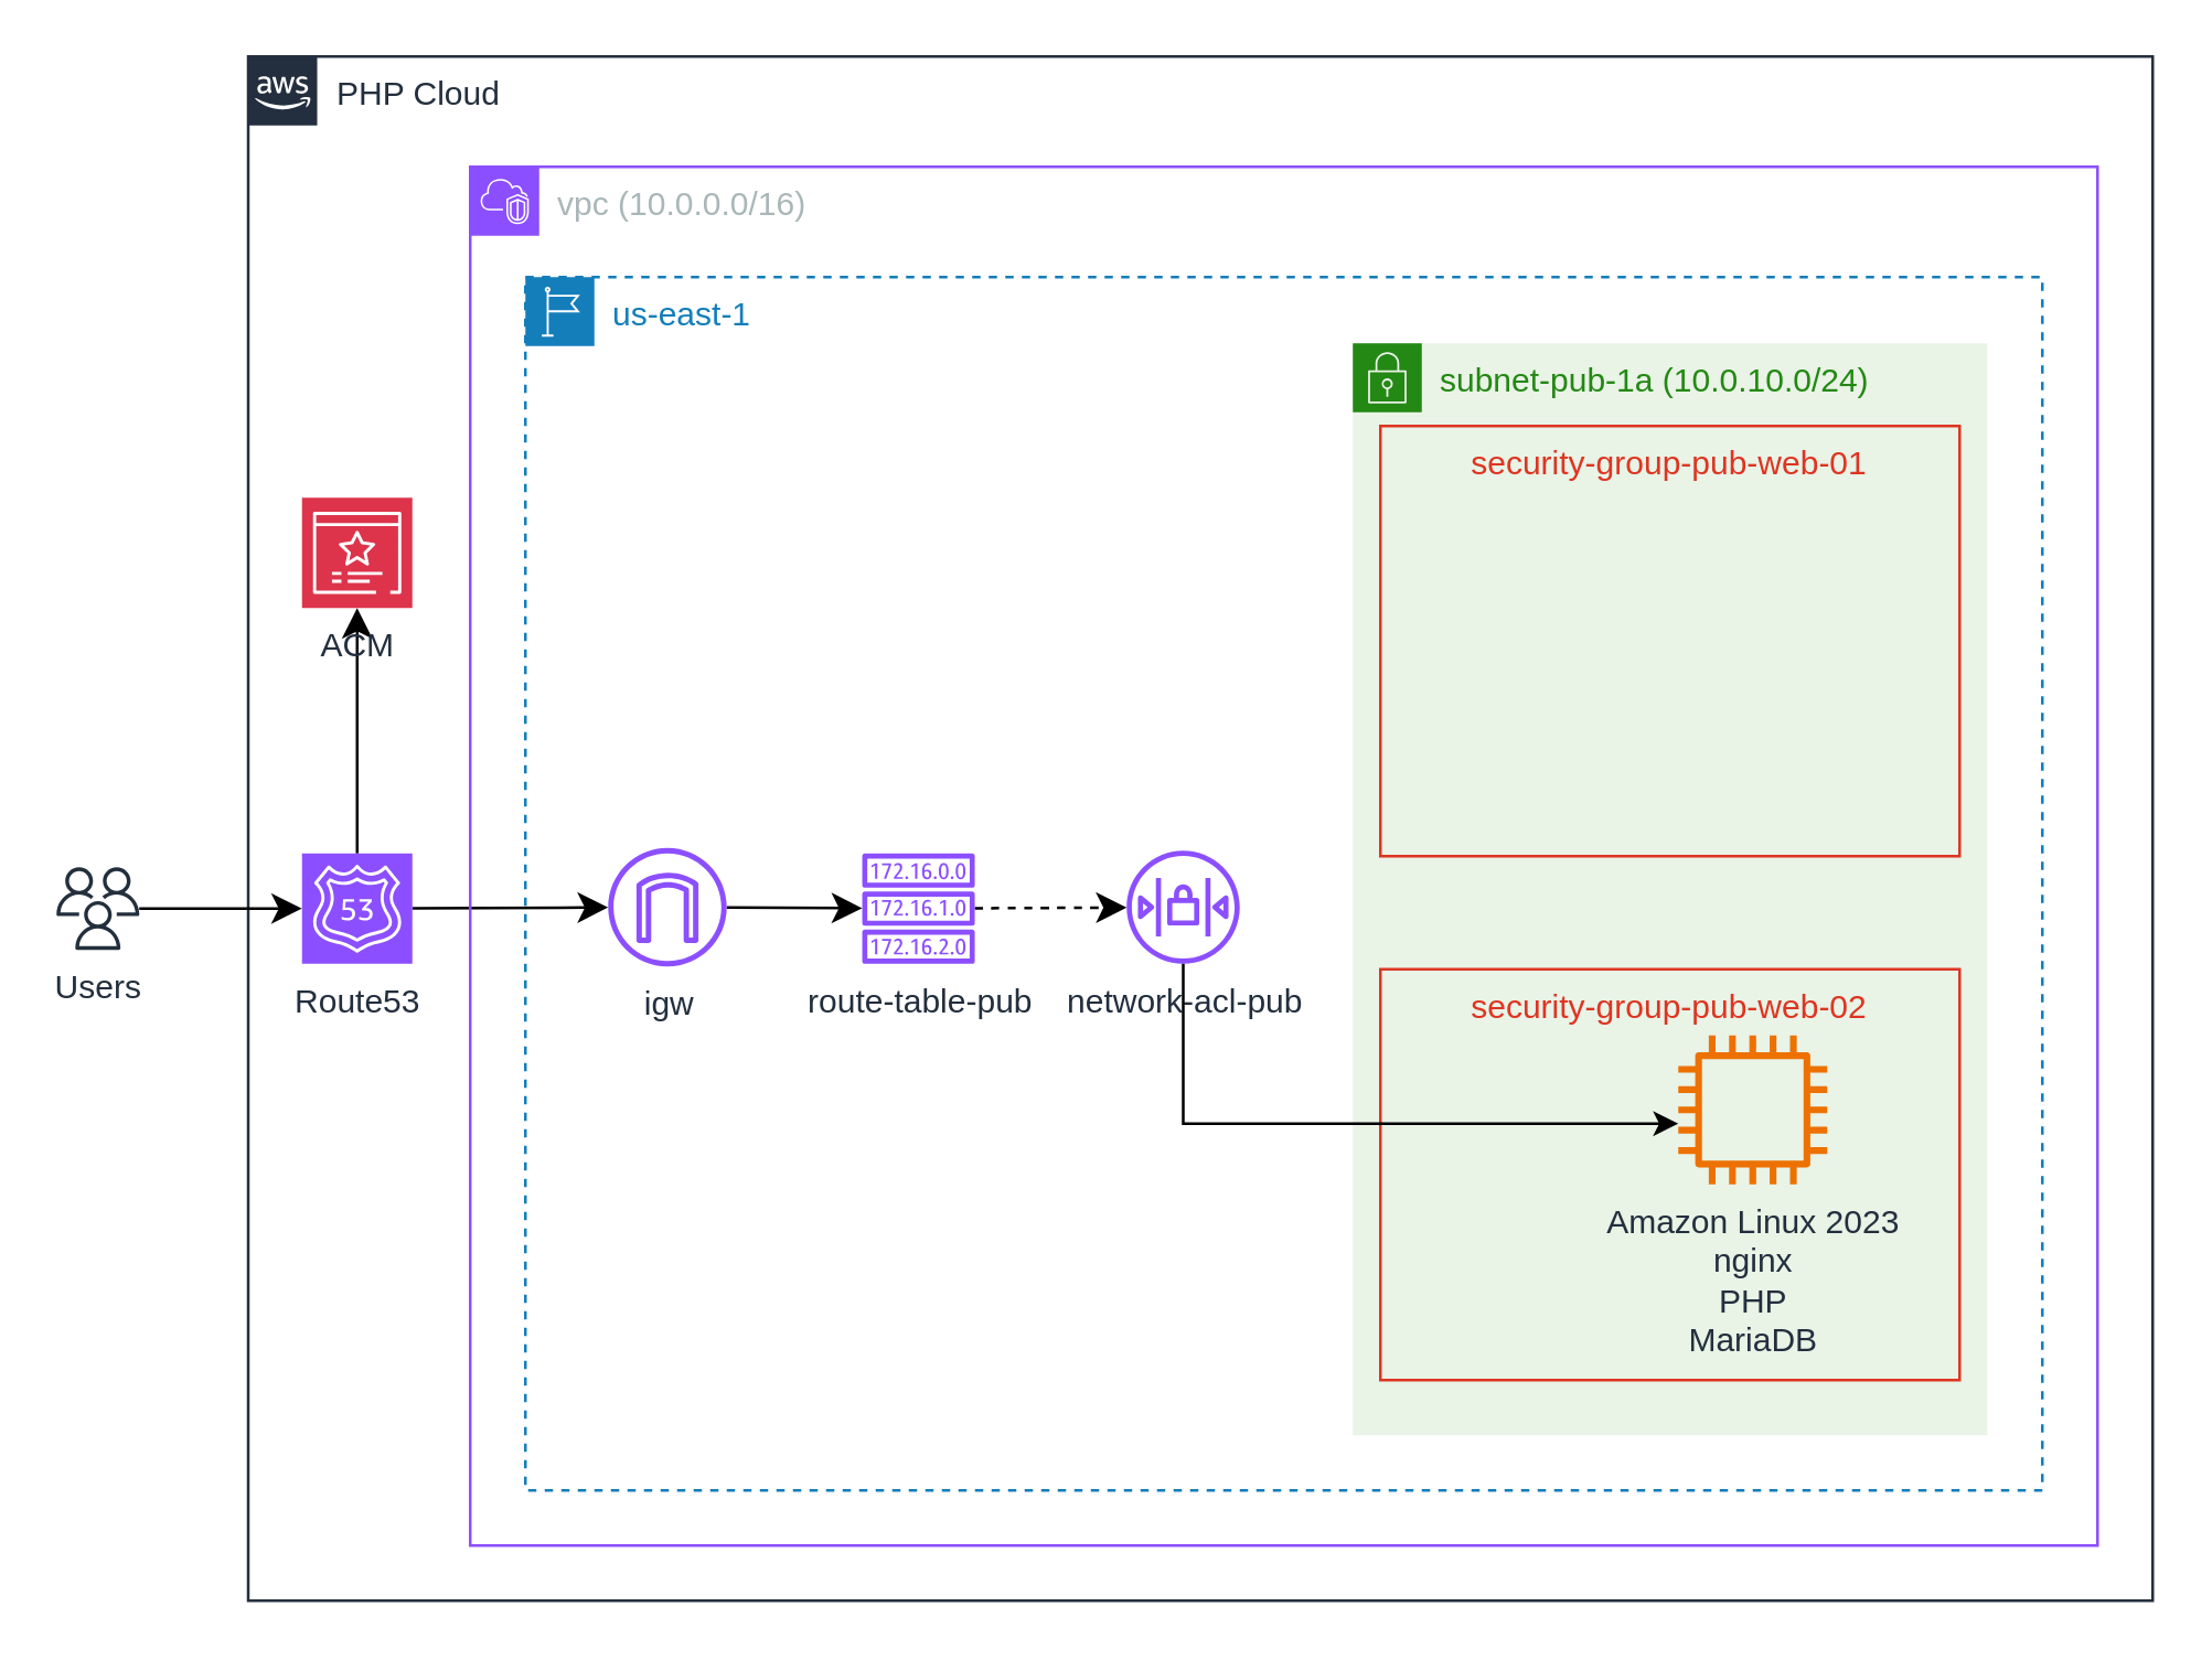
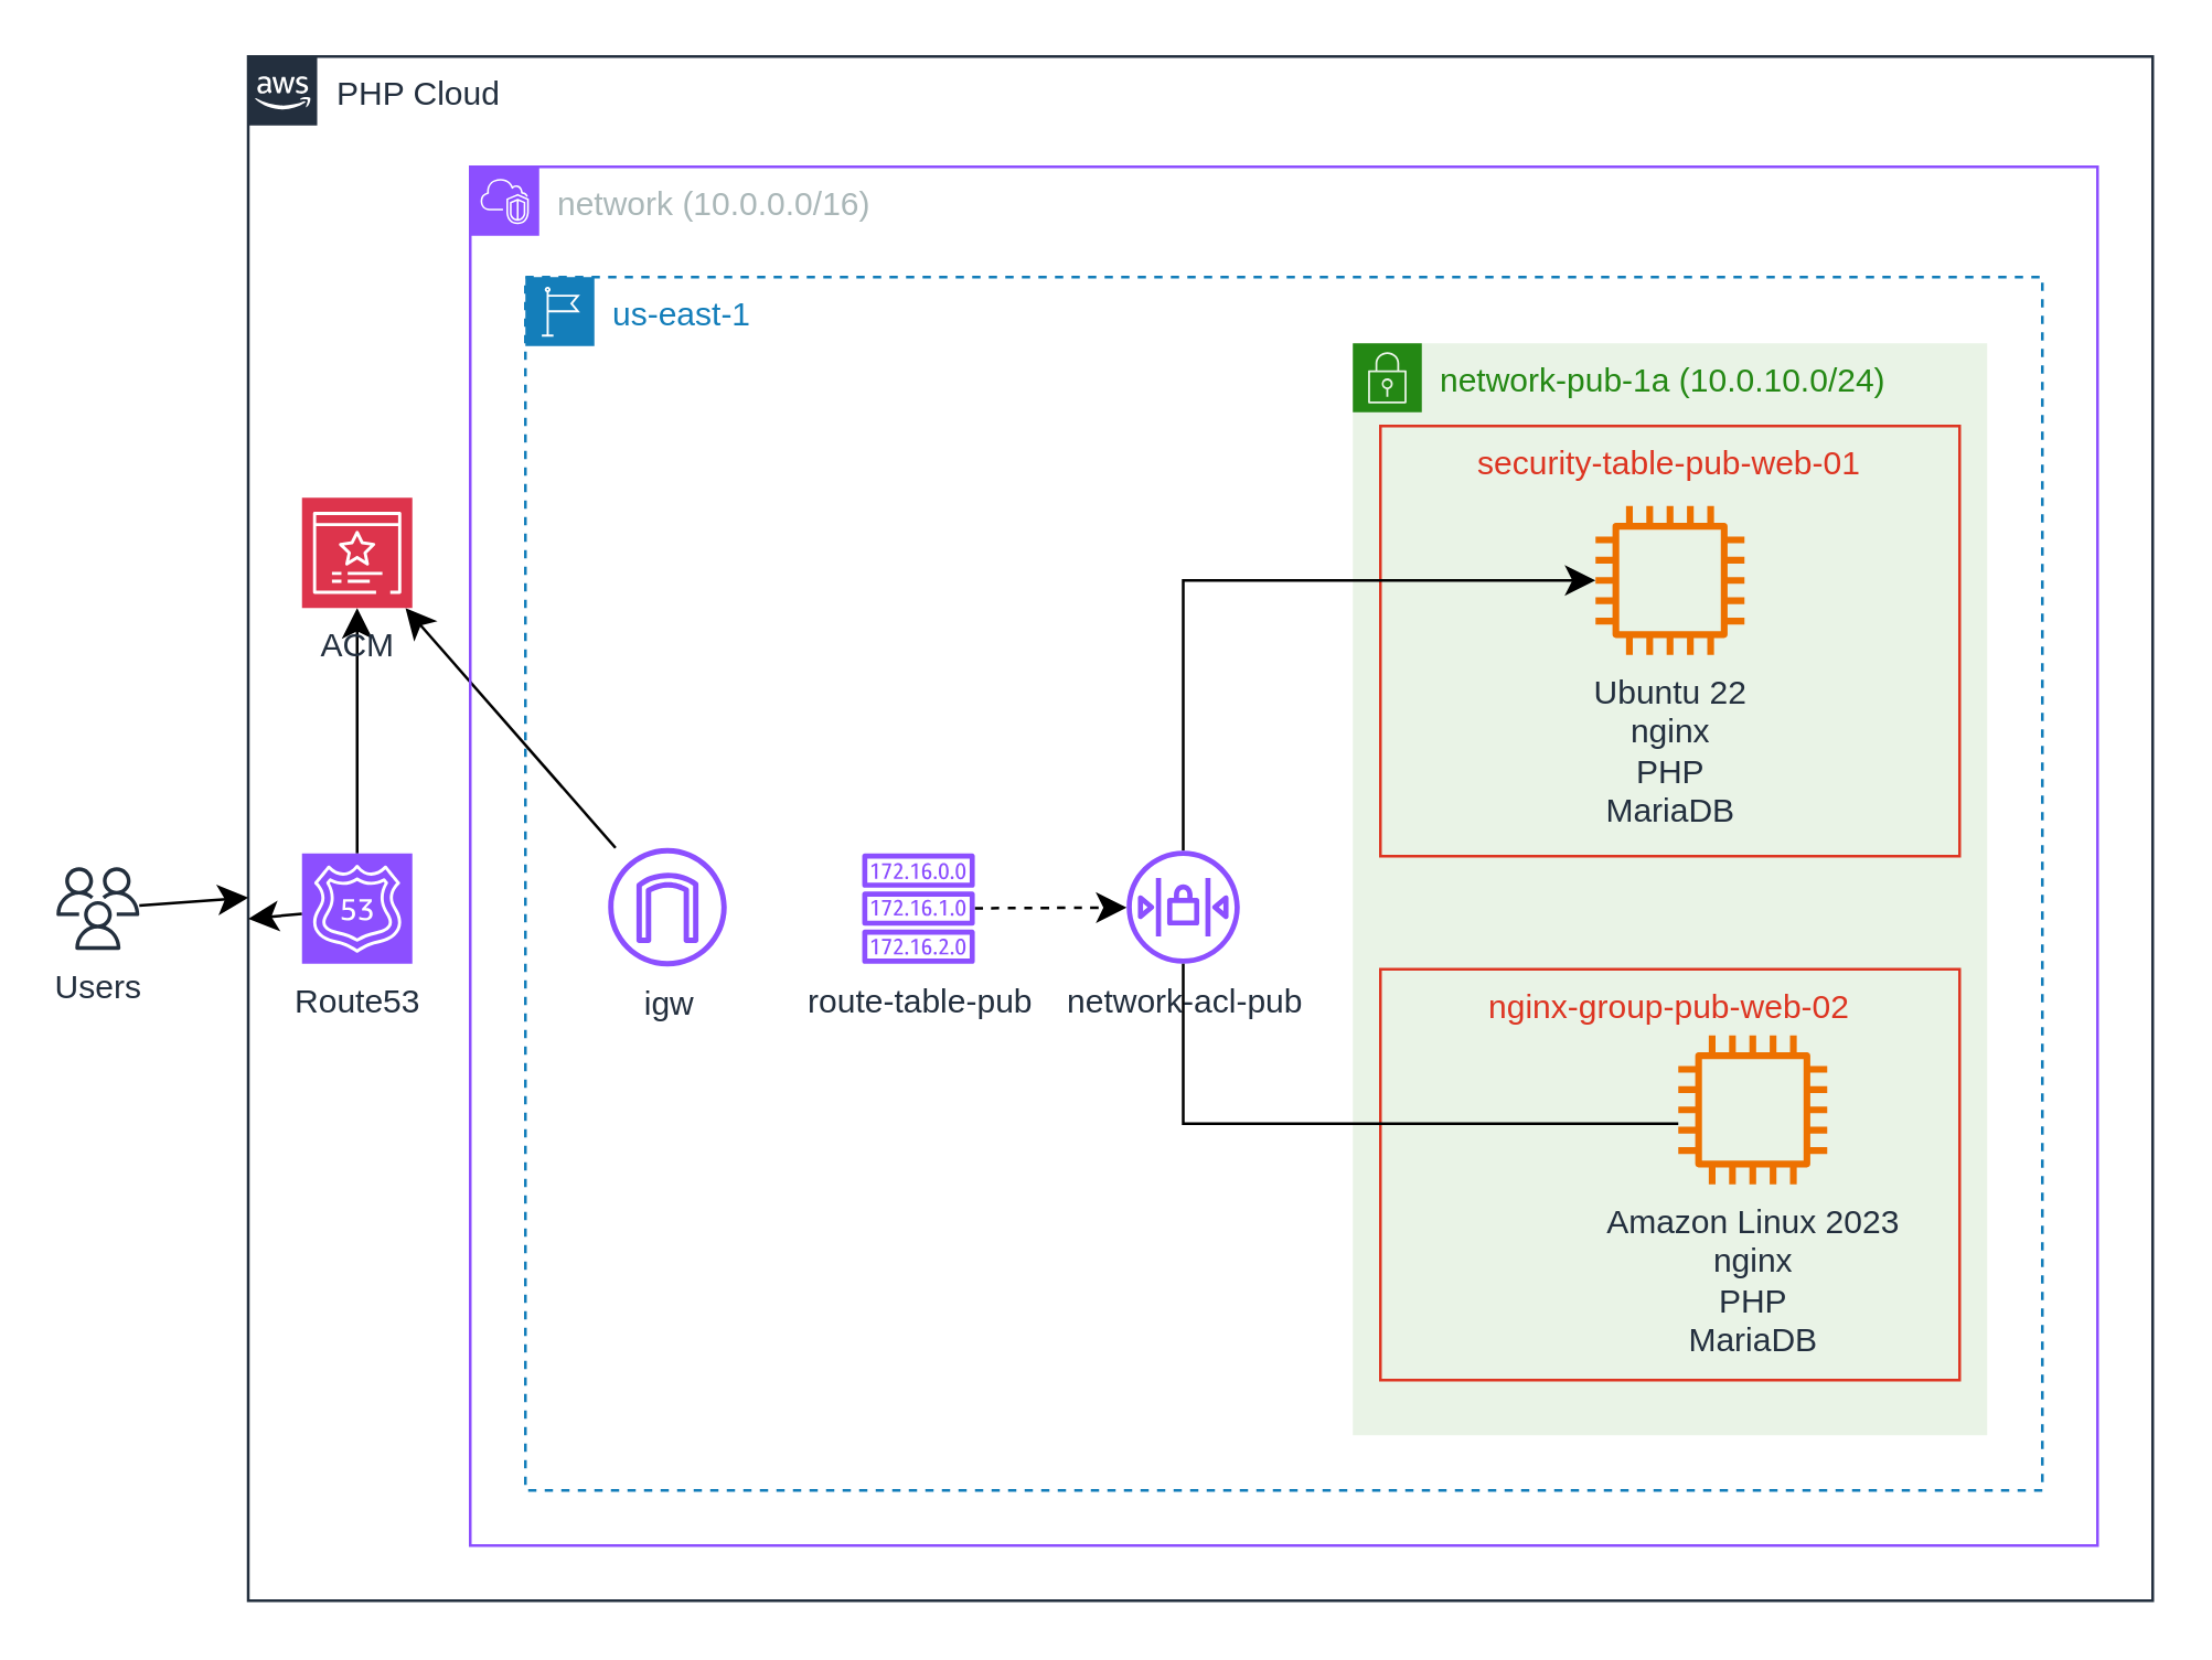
  <mxCell id="0" />
  <mxCell id="1" parent="0" />
  <mxCell id="2" value="PHP Cloud" style="points=[[0,0],[0.25,0],[0.5,0],[0.75,0],[1,0],[1,0.25],[1,0.5],[1,0.75],[1,1],[0.75,1],[0.5,1],[0.25,1],[0,1],[0,0.75],[0,0.5],[0,0.25]];outlineConnect=0;gradientColor=none;html=1;whiteSpace=wrap;fontSize=12;fontStyle=0;container=0;pointerEvents=0;collapsible=0;recursiveResize=0;shape=mxgraph.aws4.group;grIcon=mxgraph.aws4.group_aws_cloud_alt;strokeColor=#232F3E;fillColor=none;verticalAlign=top;align=left;spacingLeft=30;fontColor=#232F3E;dashed=0;" parent="1" vertex="1"><mxGeometry x="89.5" y="20" width="690.5" height="560" as="geometry" /></mxCell>
  <mxCell id="3" value="us-east-1" style="points=[[0,0],[0.25,0],[0.5,0],[0.75,0],[1,0],[1,0.25],[1,0.5],[1,0.75],[1,1],[0.75,1],[0.5,1],[0.25,1],[0,1],[0,0.75],[0,0.5],[0,0.25]];outlineConnect=0;gradientColor=none;html=1;whiteSpace=wrap;fontSize=12;fontStyle=0;container=0;pointerEvents=0;collapsible=0;recursiveResize=0;shape=mxgraph.aws4.group;grIcon=mxgraph.aws4.group_region;strokeColor=#147EBA;fillColor=none;verticalAlign=top;align=left;spacingLeft=30;fontColor=#147EBA;dashed=1;" parent="1" vertex="1"><mxGeometry x="190" y="100" width="550" height="440" as="geometry" /></mxCell>
- <mxCell id="4" value="&lt;div&gt;subnet-pub-1a (10.0.10.0/24)&lt;/div&gt;" style="points=[[0,0],[0.25,0],[0.5,0],[0.75,0],[1,0],[1,0.25],[1,0.5],[1,0.75],[1,1],[0.75,1],[0.5,1],[0.25,1],[0,1],[0,0.75],[0,0.5],[0,0.25]];outlineConnect=0;gradientColor=none;html=1;whiteSpace=wrap;fontSize=12;fontStyle=0;container=0;pointerEvents=0;collapsible=0;recursiveResize=0;shape=mxgraph.aws4.group;grIcon=mxgraph.aws4.group_security_group;grStroke=0;strokeColor=#248814;fillColor=#E9F3E6;verticalAlign=top;align=left;spacingLeft=30;fontColor=#248814;dashed=0;" parent="1" vertex="1"><mxGeometry x="490" y="124" width="230" height="396" as="geometry" /></mxCell>
- <mxCell id="5" value="security-group-pub-web-01" style="fillColor=none;strokeColor=#DD3522;verticalAlign=top;fontStyle=0;fontColor=#DD3522;" parent="1" vertex="1"><mxGeometry x="500" y="154" width="210" height="156" as="geometry" /></mxCell>
- <mxCell id="7" style="edgeStyle=none;curved=1;rounded=0;orthogonalLoop=1;jettySize=auto;html=1;fontSize=12;startSize=8;endSize=8;" parent="1" source="8" target="10" edge="1"><mxGeometry relative="1" as="geometry" /></mxCell>
+ <mxCell id="4" value="&lt;div&gt;network-pub-1a (10.0.10.0/24)&lt;/div&gt;" style="points=[[0,0],[0.25,0],[0.5,0],[0.75,0],[1,0],[1,0.25],[1,0.5],[1,0.75],[1,1],[0.75,1],[0.5,1],[0.25,1],[0,1],[0,0.75],[0,0.5],[0,0.25]];outlineConnect=0;gradientColor=none;html=1;whiteSpace=wrap;fontSize=12;fontStyle=0;container=0;pointerEvents=0;collapsible=0;recursiveResize=0;shape=mxgraph.aws4.group;grIcon=mxgraph.aws4.group_security_group;grStroke=0;strokeColor=#248814;fillColor=#E9F3E6;verticalAlign=top;align=left;spacingLeft=30;fontColor=#248814;dashed=0;" parent="1" vertex="1"><mxGeometry x="490" y="124" width="230" height="396" as="geometry" /></mxCell>
+ <mxCell id="5" value="security-table-pub-web-01" style="fillColor=none;strokeColor=#DD3522;verticalAlign=top;fontStyle=0;fontColor=#DD3522;" parent="1" vertex="1"><mxGeometry x="500" y="154" width="210" height="156" as="geometry" /></mxCell>
+ <mxCell id="6" value="&lt;div&gt;Ubuntu 22&lt;/div&gt;&lt;div&gt;nginx&lt;/div&gt;&lt;div&gt;PHP&lt;/div&gt;&lt;div&gt;MariaDB&lt;/div&gt;" style="sketch=0;outlineConnect=0;fontColor=#232F3E;gradientColor=none;fillColor=#ED7100;strokeColor=none;dashed=0;verticalLabelPosition=bottom;verticalAlign=top;align=center;html=1;fontSize=12;fontStyle=0;aspect=fixed;pointerEvents=1;shape=mxgraph.aws4.instance2;" parent="1" vertex="1"><mxGeometry x="578" y="183" width="54" height="54" as="geometry" /></mxCell>
+ <mxCell id="7" style="edgeStyle=none;curved=1;rounded=0;orthogonalLoop=1;jettySize=auto;html=1;fontSize=12;startSize=8;endSize=8;" parent="1" source="8" target="19" edge="1"><mxGeometry relative="1" as="geometry" /></mxCell>
  <mxCell id="8" value="igw" style="sketch=0;outlineConnect=0;fontColor=#232F3E;gradientColor=none;fillColor=#8C4FFF;strokeColor=none;dashed=0;verticalLabelPosition=bottom;verticalAlign=top;align=center;html=1;fontSize=12;fontStyle=0;aspect=fixed;pointerEvents=1;shape=mxgraph.aws4.internet_gateway;" parent="1" vertex="1"><mxGeometry x="220" y="307" width="43" height="43" as="geometry" /></mxCell>
  <mxCell id="9" style="edgeStyle=none;curved=1;rounded=0;orthogonalLoop=1;jettySize=auto;html=1;fontSize=12;startSize=8;endSize=8;dashed=1;" parent="1" source="10" target="16" edge="1"><mxGeometry relative="1" as="geometry" /></mxCell>
  <mxCell id="10" value="route-table-pub" style="sketch=0;outlineConnect=0;fontColor=#232F3E;gradientColor=none;fillColor=#8C4FFF;strokeColor=none;dashed=0;verticalLabelPosition=bottom;verticalAlign=top;align=center;html=1;fontSize=12;fontStyle=0;aspect=fixed;pointerEvents=1;shape=mxgraph.aws4.route_table;" parent="1" vertex="1"><mxGeometry x="312" y="309" width="41.05" height="40" as="geometry" /></mxCell>
- <mxCell id="11" value="" style="edgeStyle=none;curved=1;rounded=0;orthogonalLoop=1;jettySize=auto;html=1;fontSize=12;startSize=8;endSize=8;" parent="1" source="13" target="8" edge="1"><mxGeometry relative="1" as="geometry" /></mxCell>
+ <mxCell id="11" value="" style="edgeStyle=none;curved=1;rounded=0;orthogonalLoop=1;jettySize=auto;html=1;fontSize=12;startSize=8;endSize=8;" parent="1" source="13" target="2" edge="1"><mxGeometry relative="1" as="geometry" /></mxCell>
  <mxCell id="12" value="" style="edgeStyle=none;curved=1;rounded=0;orthogonalLoop=1;jettySize=auto;html=1;fontSize=12;startSize=8;endSize=8;" parent="1" source="13" target="19" edge="1"><mxGeometry relative="1" as="geometry" /></mxCell>
  <mxCell id="13" value="Route53" style="sketch=0;points=[[0,0,0],[0.25,0,0],[0.5,0,0],[0.75,0,0],[1,0,0],[0,1,0],[0.25,1,0],[0.5,1,0],[0.75,1,0],[1,1,0],[0,0.25,0],[0,0.5,0],[0,0.75,0],[1,0.25,0],[1,0.5,0],[1,0.75,0]];outlineConnect=0;fontColor=#232F3E;fillColor=#8C4FFF;strokeColor=#ffffff;dashed=0;verticalLabelPosition=bottom;verticalAlign=top;align=center;html=1;fontSize=12;fontStyle=0;aspect=fixed;shape=mxgraph.aws4.resourceIcon;resIcon=mxgraph.aws4.route_53;" parent="1" vertex="1"><mxGeometry x="109" y="309" width="40" height="40" as="geometry" /></mxCell>
- <mxCell id="15" value="vpc (10.0.0.0/16)" style="points=[[0,0],[0.25,0],[0.5,0],[0.75,0],[1,0],[1,0.25],[1,0.5],[1,0.75],[1,1],[0.75,1],[0.5,1],[0.25,1],[0,1],[0,0.75],[0,0.5],[0,0.25]];outlineConnect=0;gradientColor=none;html=1;whiteSpace=wrap;fontSize=12;fontStyle=0;container=1;pointerEvents=0;collapsible=0;recursiveResize=0;shape=mxgraph.aws4.group;grIcon=mxgraph.aws4.group_vpc2;strokeColor=#8C4FFF;fillColor=none;verticalAlign=top;align=left;spacingLeft=30;fontColor=#AAB7B8;dashed=0;" parent="1" vertex="1"><mxGeometry x="170" y="60" width="590" height="500" as="geometry" /></mxCell>
+ <mxCell id="14" value="" style="edgeStyle=orthogonalEdgeStyle;rounded=0;orthogonalLoop=1;jettySize=auto;html=1;fontSize=12;startSize=8;endSize=8;" parent="1" source="16" target="6" edge="1"><mxGeometry relative="1" as="geometry"><Array as="points"><mxPoint x="429" y="210" /></Array></mxGeometry></mxCell>
+ <mxCell id="15" value="network (10.0.0.0/16)" style="points=[[0,0],[0.25,0],[0.5,0],[0.75,0],[1,0],[1,0.25],[1,0.5],[1,0.75],[1,1],[0.75,1],[0.5,1],[0.25,1],[0,1],[0,0.75],[0,0.5],[0,0.25]];outlineConnect=0;gradientColor=none;html=1;whiteSpace=wrap;fontSize=12;fontStyle=0;container=1;pointerEvents=0;collapsible=0;recursiveResize=0;shape=mxgraph.aws4.group;grIcon=mxgraph.aws4.group_vpc2;strokeColor=#8C4FFF;fillColor=none;verticalAlign=top;align=left;spacingLeft=30;fontColor=#AAB7B8;dashed=0;" parent="1" vertex="1"><mxGeometry x="170" y="60" width="590" height="500" as="geometry" /></mxCell>
  <mxCell id="16" value="network-acl-pub" style="sketch=0;outlineConnect=0;fontColor=#232F3E;gradientColor=none;fillColor=#8C4FFF;strokeColor=none;dashed=0;verticalLabelPosition=bottom;verticalAlign=top;align=center;html=1;fontSize=12;fontStyle=0;aspect=fixed;pointerEvents=1;shape=mxgraph.aws4.network_access_control_list;" parent="15" vertex="1"><mxGeometry x="238" y="248" width="41" height="41" as="geometry" /></mxCell>
- <mxCell id="17" value="" style="edgeStyle=none;curved=1;rounded=0;orthogonalLoop=1;jettySize=auto;html=1;fontSize=12;startSize=8;endSize=8;" parent="1" source="18" target="13" edge="1"><mxGeometry relative="1" as="geometry" /></mxCell>
+ <mxCell id="17" value="" style="edgeStyle=none;curved=1;rounded=0;orthogonalLoop=1;jettySize=auto;html=1;fontSize=12;startSize=8;endSize=8;" parent="1" source="18" target="2" edge="1"><mxGeometry relative="1" as="geometry" /></mxCell>
  <mxCell id="18" value="Users" style="sketch=0;outlineConnect=0;fontColor=#232F3E;gradientColor=none;fillColor=#232F3D;strokeColor=none;dashed=0;verticalLabelPosition=bottom;verticalAlign=top;align=center;html=1;fontSize=12;fontStyle=0;aspect=fixed;pointerEvents=1;shape=mxgraph.aws4.users;" parent="1" vertex="1"><mxGeometry x="20" y="314" width="30" height="30" as="geometry" /></mxCell>
  <mxCell id="19" value="ACM" style="sketch=0;points=[[0,0,0],[0.25,0,0],[0.5,0,0],[0.75,0,0],[1,0,0],[0,1,0],[0.25,1,0],[0.5,1,0],[0.75,1,0],[1,1,0],[0,0.25,0],[0,0.5,0],[0,0.75,0],[1,0.25,0],[1,0.5,0],[1,0.75,0]];outlineConnect=0;fontColor=#232F3E;fillColor=#DD344C;strokeColor=#ffffff;dashed=0;verticalLabelPosition=bottom;verticalAlign=top;align=center;html=1;fontSize=12;fontStyle=0;aspect=fixed;shape=mxgraph.aws4.resourceIcon;resIcon=mxgraph.aws4.certificate_manager_3;" parent="1" vertex="1"><mxGeometry x="109" y="180" width="40" height="40" as="geometry" /></mxCell>
- <mxCell id="20" value="security-group-pub-web-02" style="fillColor=none;strokeColor=#DD3522;verticalAlign=top;fontStyle=0;fontColor=#DD3522;" vertex="1" parent="1"><mxGeometry x="500" y="351" width="210" height="149" as="geometry" /></mxCell>
+ <mxCell id="20" value="nginx-group-pub-web-02" style="fillColor=none;strokeColor=#DD3522;verticalAlign=top;fontStyle=0;fontColor=#DD3522;" vertex="1" parent="1"><mxGeometry x="500" y="351" width="210" height="149" as="geometry" /></mxCell>
  <mxCell id="21" value="&lt;div&gt;Amazon Linux 2023&lt;/div&gt;&lt;div&gt;nginx&lt;/div&gt;&lt;div&gt;PHP&lt;/div&gt;&lt;div&gt;MariaDB&lt;/div&gt;" style="sketch=0;outlineConnect=0;fontColor=#232F3E;gradientColor=none;fillColor=#ED7100;strokeColor=none;dashed=0;verticalLabelPosition=bottom;verticalAlign=top;align=center;html=1;fontSize=12;fontStyle=0;aspect=fixed;pointerEvents=1;shape=mxgraph.aws4.instance2;" vertex="1" parent="1"><mxGeometry x="608" y="375" width="54" height="54" as="geometry" /></mxCell>
- <mxCell id="22" value="" style="edgeStyle=orthogonalEdgeStyle;rounded=0;orthogonalLoop=1;jettySize=auto;html=1;" edge="1" parent="1" source="16" target="21"><mxGeometry relative="1" as="geometry"><mxPoint x="401.5" y="429" as="targetPoint" /><Array as="points"><mxPoint x="429" y="407" /></Array></mxGeometry></mxCell>
+ <mxCell id="22" value="" style="edgeStyle=orthogonalEdgeStyle;rounded=0;orthogonalLoop=1;jettySize=auto;html=1;endArrow=none;" edge="1" parent="1" source="16" target="21"><mxGeometry relative="1" as="geometry"><mxPoint x="401.5" y="429" as="targetPoint" /><Array as="points"><mxPoint x="429" y="407" /></Array></mxGeometry></mxCell>
